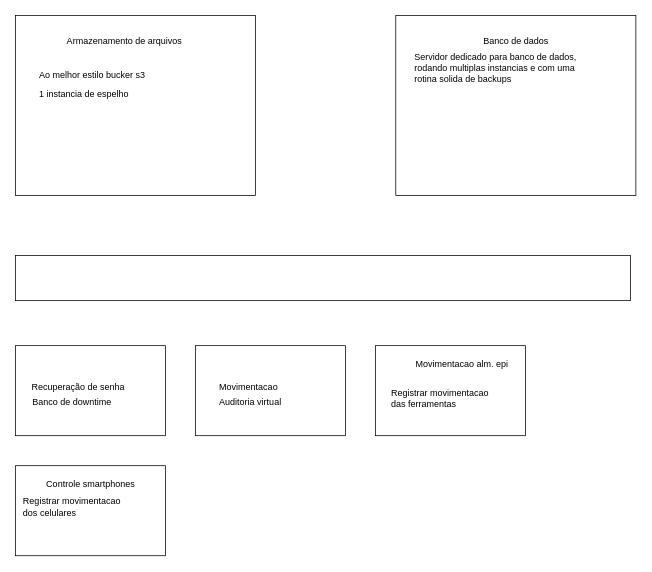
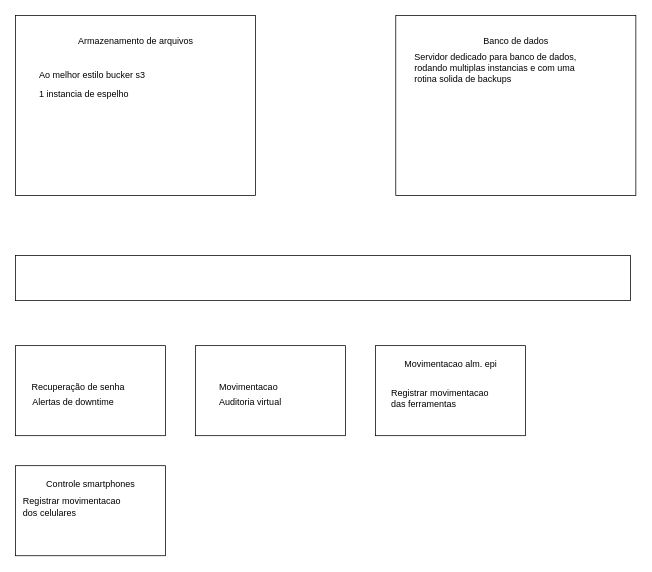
  <mxCell id="0" />
  <mxCell id="1" parent="0" />
  <mxCell id="2" value="" style="html=1;dashed=0;whitespace=wrap;" parent="1" vertex="1"><mxGeometry width="320" height="240" as="geometry" x="20" y="20" /></mxCell>
- <mxCell id="3" value="Armazenamento de arquivos" style="text;html=1;align=center;verticalAlign=middle;resizable=0;points=[];autosize=1;strokeColor=none;fillColor=none;" parent="1" vertex="1"><mxGeometry x="75" y="40" width="180" height="30" as="geometry" /></mxCell>
+ <mxCell id="3" value="Armazenamento de arquivos" style="text;html=1;align=center;verticalAlign=middle;resizable=0;points=[];autosize=1;strokeColor=none;fillColor=none;" parent="1" vertex="1"><mxGeometry x="90" y="40" width="180" height="30" as="geometry" /></mxCell>
  <mxCell id="4" value="" style="html=1;dashed=0;whitespace=wrap;" parent="1" vertex="1"><mxGeometry x="527" width="320" height="240" as="geometry" y="20" /></mxCell>
  <mxCell id="5" value="Banco de dados" style="text;html=1;align=center;verticalAlign=middle;resizable=0;points=[];autosize=1;strokeColor=none;fillColor=none;" parent="1" vertex="1"><mxGeometry x="632" y="40" width="110" height="30" as="geometry" /></mxCell>
  <mxCell id="6" value="" style="whiteSpace=wrap;html=1;" parent="1" vertex="1"><mxGeometry y="340" width="820" height="60" as="geometry" x="20" /></mxCell>
  <mxCell id="7" value="" style="rounded=0;whiteSpace=wrap;html=1;" parent="1" vertex="1"><mxGeometry y="460" width="200" height="120" as="geometry" x="20" /></mxCell>
  <mxCell id="8" value="Recuperação de senha" style="text;html=1;align=left;verticalAlign=middle;resizable=0;points=[];autosize=1;strokeColor=none;fillColor=none;" parent="1" vertex="1"><mxGeometry x="40" y="500" width="150" height="30" as="geometry" /></mxCell>
- <mxCell id="9" value="Banco de downtime" style="text;html=1;align=left;verticalAlign=middle;resizable=0;points=[];autosize=1;strokeColor=none;fillColor=none;" parent="1" vertex="1"><mxGeometry x="41" y="520" width="130" height="30" as="geometry" /></mxCell>
+ <mxCell id="9" value="Alertas de downtime" style="text;html=1;align=left;verticalAlign=middle;resizable=0;points=[];autosize=1;strokeColor=none;fillColor=none;" parent="1" vertex="1"><mxGeometry x="41" y="520" width="130" height="30" as="geometry" /></mxCell>
  <mxCell id="10" value="" style="rounded=0;whiteSpace=wrap;html=1;" parent="1" vertex="1"><mxGeometry x="260" y="460" width="200" height="120" as="geometry" /></mxCell>
  <mxCell id="11" value="Movimentacao" style="text;html=1;align=left;verticalAlign=middle;resizable=0;points=[];autosize=1;strokeColor=none;fillColor=none;" parent="1" vertex="1"><mxGeometry x="290" y="500" width="100" height="30" as="geometry" /></mxCell>
  <mxCell id="12" value="Auditoria virtual" style="text;html=1;align=left;verticalAlign=middle;resizable=0;points=[];autosize=1;strokeColor=none;fillColor=none;" parent="1" vertex="1"><mxGeometry x="290" y="520" width="110" height="30" as="geometry" /></mxCell>
  <mxCell id="13" value="" style="rounded=0;whiteSpace=wrap;html=1;" parent="1" vertex="1"><mxGeometry x="500" y="460" width="200" height="120" as="geometry" /></mxCell>
- <mxCell id="14" value="Movimentacao alm. epi" style="text;html=1;align=center;verticalAlign=middle;resizable=0;points=[];autosize=1;strokeColor=none;fillColor=none;" parent="1" vertex="1"><mxGeometry x="540" y="470" width="150" height="30" as="geometry" /></mxCell>
+ <mxCell id="14" value="Movimentacao alm. epi" style="text;html=1;align=center;verticalAlign=middle;resizable=0;points=[];autosize=1;strokeColor=none;fillColor=none;" parent="1" vertex="1"><mxGeometry x="525" y="470" width="150" height="30" as="geometry" /></mxCell>
  <mxCell id="15" value="Registrar movimentacao &lt;br&gt;das ferramentas" style="text;html=1;align=left;verticalAlign=middle;resizable=0;points=[];autosize=1;strokeColor=none;fillColor=none;" parent="1" vertex="1"><mxGeometry x="519" y="510" width="150" height="40" as="geometry" /></mxCell>
  <mxCell id="16" value="" style="rounded=0;whiteSpace=wrap;html=1;" parent="1" vertex="1"><mxGeometry y="620" width="200" height="120" as="geometry" x="20" /></mxCell>
  <mxCell id="17" value="Controle smartphones" style="text;html=1;align=center;verticalAlign=middle;resizable=0;points=[];autosize=1;strokeColor=none;fillColor=none;" parent="1" vertex="1"><mxGeometry x="50" y="630" width="140" height="30" as="geometry" /></mxCell>
  <mxCell id="18" value="&lt;span style=&quot;text-align: left;&quot;&gt;Registrar movimentacao&lt;/span&gt;&lt;br style=&quot;border-color: var(--border-color); text-align: left;&quot;&gt;&lt;div style=&quot;text-align: left;&quot;&gt;&lt;span style=&quot;background-color: initial;&quot;&gt;dos celulares&lt;/span&gt;&lt;/div&gt;" style="text;html=1;align=center;verticalAlign=middle;resizable=0;points=[];autosize=1;strokeColor=none;fillColor=none;" parent="1" vertex="1"><mxGeometry y="655" width="150" height="40" as="geometry" x="20" /></mxCell>
  <mxCell id="19" value="Servidor dedicado para banco de dados, &lt;br&gt;rodando multiplas instancias e com uma &lt;br&gt;rotina solida de backups" style="text;html=1;align=left;verticalAlign=middle;resizable=0;points=[];autosize=1;strokeColor=none;fillColor=none;" parent="1" vertex="1"><mxGeometry x="550" y="60" width="240" height="60" as="geometry" /></mxCell>
  <mxCell id="20" value="Ao melhor estilo bucker s3" style="text;html=1;align=left;verticalAlign=middle;resizable=0;points=[];autosize=1;strokeColor=none;fillColor=none;" parent="1" vertex="1"><mxGeometry x="50" y="85" width="160" height="30" as="geometry" /></mxCell>
  <mxCell id="21" value="1 instancia de espelho" style="text;html=1;align=left;verticalAlign=middle;resizable=0;points=[];autosize=1;strokeColor=none;fillColor=none;" parent="1" vertex="1"><mxGeometry x="50" y="110" width="140" height="30" as="geometry" /></mxCell>
